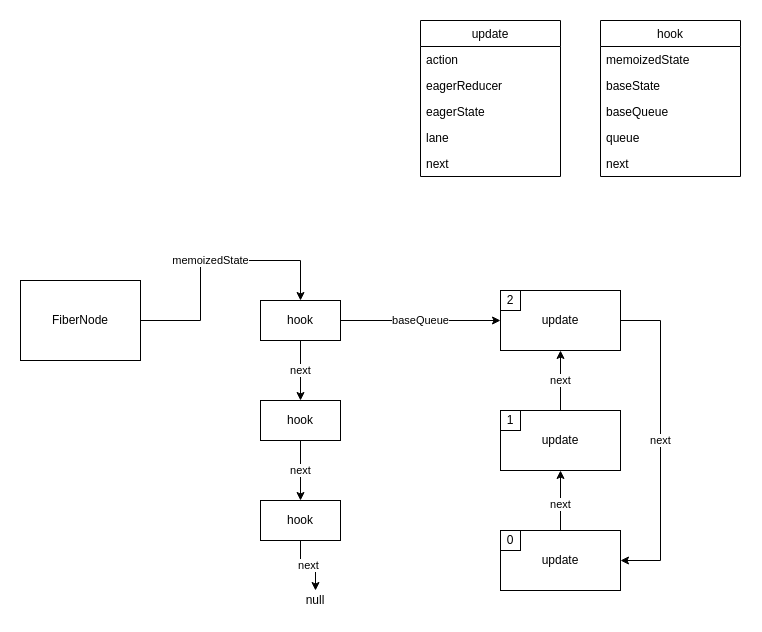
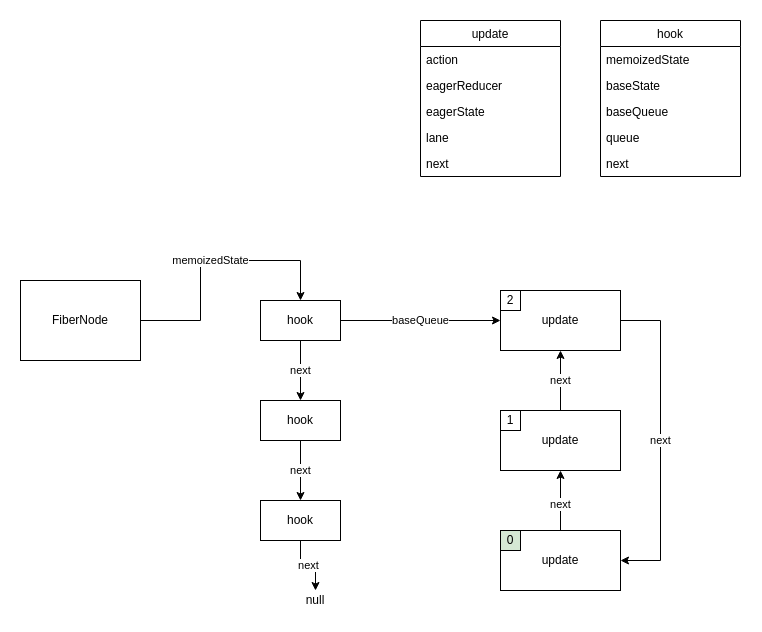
  <mxCell id="0" />
  <mxCell id="1" parent="0" />
  <mxCell id="2" value="memoizedState" style="edgeStyle=orthogonalEdgeStyle;rounded=0;orthogonalLoop=1;jettySize=auto;html=1;entryX=0.5;entryY=0;entryDx=0;entryDy=0;fontColor=#000000;" edge="1" parent="1" source="3" target="6"><mxGeometry relative="1" as="geometry" /></mxCell>
  <mxCell id="3" value="FiberNode" style="rounded=0;whiteSpace=wrap;html=1;verticalAlign=middle;align=center;" vertex="1" parent="1"><mxGeometry x="20" y="280" width="120" height="80" as="geometry" /></mxCell>
  <mxCell id="4" value="next" style="edgeStyle=orthogonalEdgeStyle;rounded=0;orthogonalLoop=1;jettySize=auto;html=1;entryX=0.5;entryY=0;entryDx=0;entryDy=0;fontColor=#000000;" edge="1" parent="1" source="6" target="8"><mxGeometry relative="1" as="geometry" /></mxCell>
  <mxCell id="5" value="baseQueue" style="edgeStyle=orthogonalEdgeStyle;rounded=0;orthogonalLoop=1;jettySize=auto;html=1;fontColor=#000000;" edge="1" parent="1" source="6" target="13"><mxGeometry relative="1" as="geometry" /></mxCell>
  <mxCell id="6" value="hook" style="rounded=0;whiteSpace=wrap;html=1;fontColor=#000000;strokeColor=#000000;align=center;verticalAlign=middle;" vertex="1" parent="1"><mxGeometry x="260" y="300" width="80" height="40" as="geometry" /></mxCell>
  <mxCell id="7" value="next" style="edgeStyle=orthogonalEdgeStyle;rounded=0;orthogonalLoop=1;jettySize=auto;html=1;entryX=0.5;entryY=0;entryDx=0;entryDy=0;fontColor=#000000;" edge="1" parent="1" source="8" target="10"><mxGeometry relative="1" as="geometry" /></mxCell>
  <mxCell id="8" value="hook" style="rounded=0;whiteSpace=wrap;html=1;fontColor=#000000;strokeColor=#000000;align=center;verticalAlign=middle;" vertex="1" parent="1"><mxGeometry x="260" y="400" width="80" height="40" as="geometry" /></mxCell>
  <mxCell id="9" value="next" style="edgeStyle=orthogonalEdgeStyle;rounded=0;orthogonalLoop=1;jettySize=auto;html=1;entryX=0.5;entryY=0;entryDx=0;entryDy=0;fontColor=#000000;" edge="1" parent="1" source="10" target="11"><mxGeometry relative="1" as="geometry" /></mxCell>
  <mxCell id="10" value="hook" style="rounded=0;whiteSpace=wrap;html=1;fontColor=#000000;strokeColor=#000000;align=center;verticalAlign=middle;" vertex="1" parent="1"><mxGeometry x="260" y="500" width="80" height="40" as="geometry" /></mxCell>
  <mxCell id="11" value="null" style="text;html=1;strokeColor=none;fillColor=none;align=center;verticalAlign=middle;whiteSpace=wrap;rounded=0;fontColor=#000000;" vertex="1" parent="1"><mxGeometry x="295" y="590" width="40" height="20" as="geometry" /></mxCell>
  <mxCell id="12" value="next" style="edgeStyle=orthogonalEdgeStyle;rounded=0;orthogonalLoop=1;jettySize=auto;html=1;entryX=1;entryY=0.5;entryDx=0;entryDy=0;fontColor=#000000;" edge="1" parent="1" source="13" target="20"><mxGeometry relative="1" as="geometry"><Array as="points"><mxPoint x="660" y="320" /><mxPoint x="660" y="560" /></Array></mxGeometry></mxCell>
  <mxCell id="13" value="update" style="rounded=0;whiteSpace=wrap;html=1;fontColor=#000000;strokeColor=#000000;align=center;verticalAlign=middle;" vertex="1" parent="1"><mxGeometry x="500" y="290" width="120" height="60" as="geometry" /></mxCell>
  <mxCell id="14" value="2" style="whiteSpace=wrap;html=1;aspect=fixed;fontColor=#000000;strokeColor=#000000;align=center;verticalAlign=middle;" vertex="1" parent="1"><mxGeometry x="500" y="290" width="20" height="20" as="geometry" /></mxCell>
  <mxCell id="15" value="next" style="edgeStyle=orthogonalEdgeStyle;rounded=0;orthogonalLoop=1;jettySize=auto;html=1;fontColor=#000000;entryX=0.5;entryY=1;entryDx=0;entryDy=0;" edge="1" parent="1" source="16" target="13"><mxGeometry relative="1" as="geometry"><mxPoint x="560" y="360" as="targetPoint" /></mxGeometry></mxCell>
  <mxCell id="16" value="update" style="rounded=0;whiteSpace=wrap;html=1;fontColor=#000000;strokeColor=#000000;align=center;verticalAlign=middle;" vertex="1" parent="1"><mxGeometry x="500" y="410" width="120" height="60" as="geometry" /></mxCell>
  <mxCell id="17" value="1" style="whiteSpace=wrap;html=1;aspect=fixed;fontColor=#000000;strokeColor=#000000;align=center;verticalAlign=middle;" vertex="1" parent="1"><mxGeometry x="500" y="410" width="20" height="20" as="geometry" /></mxCell>
  <mxCell id="18" style="edgeStyle=orthogonalEdgeStyle;rounded=0;orthogonalLoop=1;jettySize=auto;html=1;fontColor=#000000;" edge="1" parent="1" source="20" target="16"><mxGeometry relative="1" as="geometry" /></mxCell>
  <mxCell id="19" value="next" style="edgeLabel;html=1;align=center;verticalAlign=middle;resizable=0;points=[];fontColor=#000000;" vertex="1" connectable="0" parent="18"><mxGeometry x="-0.1" y="1" relative="1" as="geometry"><mxPoint as="offset" /></mxGeometry></mxCell>
  <mxCell id="20" value="update" style="rounded=0;whiteSpace=wrap;html=1;fontColor=#000000;strokeColor=#000000;align=center;verticalAlign=middle;" vertex="1" parent="1"><mxGeometry x="500" y="530" width="120" height="60" as="geometry" /></mxCell>
- <mxCell id="21" value="0" style="whiteSpace=wrap;html=1;aspect=fixed;fontColor=#000000;strokeColor=#000000;align=center;verticalAlign=middle;" vertex="1" parent="1"><mxGeometry x="500" y="530" width="20" height="20" as="geometry" /></mxCell>
+ <mxCell id="21" value="0" style="whiteSpace=wrap;html=1;aspect=fixed;fontColor=#000000;strokeColor=#000000;align=center;verticalAlign=middle;fillColor=#d5e8d4;" vertex="1" parent="1"><mxGeometry x="500" y="530" width="20" height="20" as="geometry" /></mxCell>
  <mxCell id="22" value="update" style="swimlane;fontStyle=0;childLayout=stackLayout;horizontal=1;startSize=26;horizontalStack=0;resizeParent=1;resizeParentMax=0;resizeLast=0;collapsible=1;marginBottom=0;fontColor=#000000;strokeColor=#000000;align=center;verticalAlign=middle;" vertex="1" parent="1"><mxGeometry x="420" y="20" width="140" height="156" as="geometry" /></mxCell>
  <mxCell id="23" value="action" style="text;strokeColor=none;fillColor=none;align=left;verticalAlign=top;spacingLeft=4;spacingRight=4;overflow=hidden;rotatable=0;points=[[0,0.5],[1,0.5]];portConstraint=eastwest;" vertex="1" parent="22"><mxGeometry y="26" width="140" height="26" as="geometry" /></mxCell>
  <mxCell id="24" value="eagerReducer" style="text;strokeColor=none;fillColor=none;align=left;verticalAlign=top;spacingLeft=4;spacingRight=4;overflow=hidden;rotatable=0;points=[[0,0.5],[1,0.5]];portConstraint=eastwest;" vertex="1" parent="22"><mxGeometry y="52" width="140" height="26" as="geometry" /></mxCell>
  <mxCell id="25" value="eagerState" style="text;strokeColor=none;fillColor=none;align=left;verticalAlign=top;spacingLeft=4;spacingRight=4;overflow=hidden;rotatable=0;points=[[0,0.5],[1,0.5]];portConstraint=eastwest;" vertex="1" parent="22"><mxGeometry y="78" width="140" height="26" as="geometry" /></mxCell>
  <mxCell id="26" value="lane" style="text;strokeColor=none;fillColor=none;align=left;verticalAlign=top;spacingLeft=4;spacingRight=4;overflow=hidden;rotatable=0;points=[[0,0.5],[1,0.5]];portConstraint=eastwest;" vertex="1" parent="22"><mxGeometry y="104" width="140" height="26" as="geometry" /></mxCell>
  <mxCell id="27" value="next" style="text;strokeColor=none;fillColor=none;align=left;verticalAlign=top;spacingLeft=4;spacingRight=4;overflow=hidden;rotatable=0;points=[[0,0.5],[1,0.5]];portConstraint=eastwest;" vertex="1" parent="22"><mxGeometry y="130" width="140" height="26" as="geometry" /></mxCell>
  <mxCell id="28" value="hook" style="swimlane;fontStyle=0;childLayout=stackLayout;horizontal=1;startSize=26;horizontalStack=0;resizeParent=1;resizeParentMax=0;resizeLast=0;collapsible=1;marginBottom=0;fontColor=#000000;strokeColor=#000000;align=center;verticalAlign=middle;" vertex="1" parent="1"><mxGeometry x="600" y="20" width="140" height="156" as="geometry" /></mxCell>
  <mxCell id="29" value="memoizedState" style="text;strokeColor=none;fillColor=none;align=left;verticalAlign=top;spacingLeft=4;spacingRight=4;overflow=hidden;rotatable=0;points=[[0,0.5],[1,0.5]];portConstraint=eastwest;" vertex="1" parent="28"><mxGeometry y="26" width="140" height="26" as="geometry" /></mxCell>
  <mxCell id="30" value="baseState" style="text;strokeColor=none;fillColor=none;align=left;verticalAlign=top;spacingLeft=4;spacingRight=4;overflow=hidden;rotatable=0;points=[[0,0.5],[1,0.5]];portConstraint=eastwest;" vertex="1" parent="28"><mxGeometry y="52" width="140" height="26" as="geometry" /></mxCell>
  <mxCell id="31" value="baseQueue" style="text;strokeColor=none;fillColor=none;align=left;verticalAlign=top;spacingLeft=4;spacingRight=4;overflow=hidden;rotatable=0;points=[[0,0.5],[1,0.5]];portConstraint=eastwest;" vertex="1" parent="28"><mxGeometry y="78" width="140" height="26" as="geometry" /></mxCell>
  <mxCell id="32" value="queue" style="text;strokeColor=none;fillColor=none;align=left;verticalAlign=top;spacingLeft=4;spacingRight=4;overflow=hidden;rotatable=0;points=[[0,0.5],[1,0.5]];portConstraint=eastwest;" vertex="1" parent="28"><mxGeometry y="104" width="140" height="26" as="geometry" /></mxCell>
  <mxCell id="33" value="next" style="text;strokeColor=none;fillColor=none;align=left;verticalAlign=top;spacingLeft=4;spacingRight=4;overflow=hidden;rotatable=0;points=[[0,0.5],[1,0.5]];portConstraint=eastwest;" vertex="1" parent="28"><mxGeometry y="130" width="140" height="26" as="geometry" /></mxCell>
